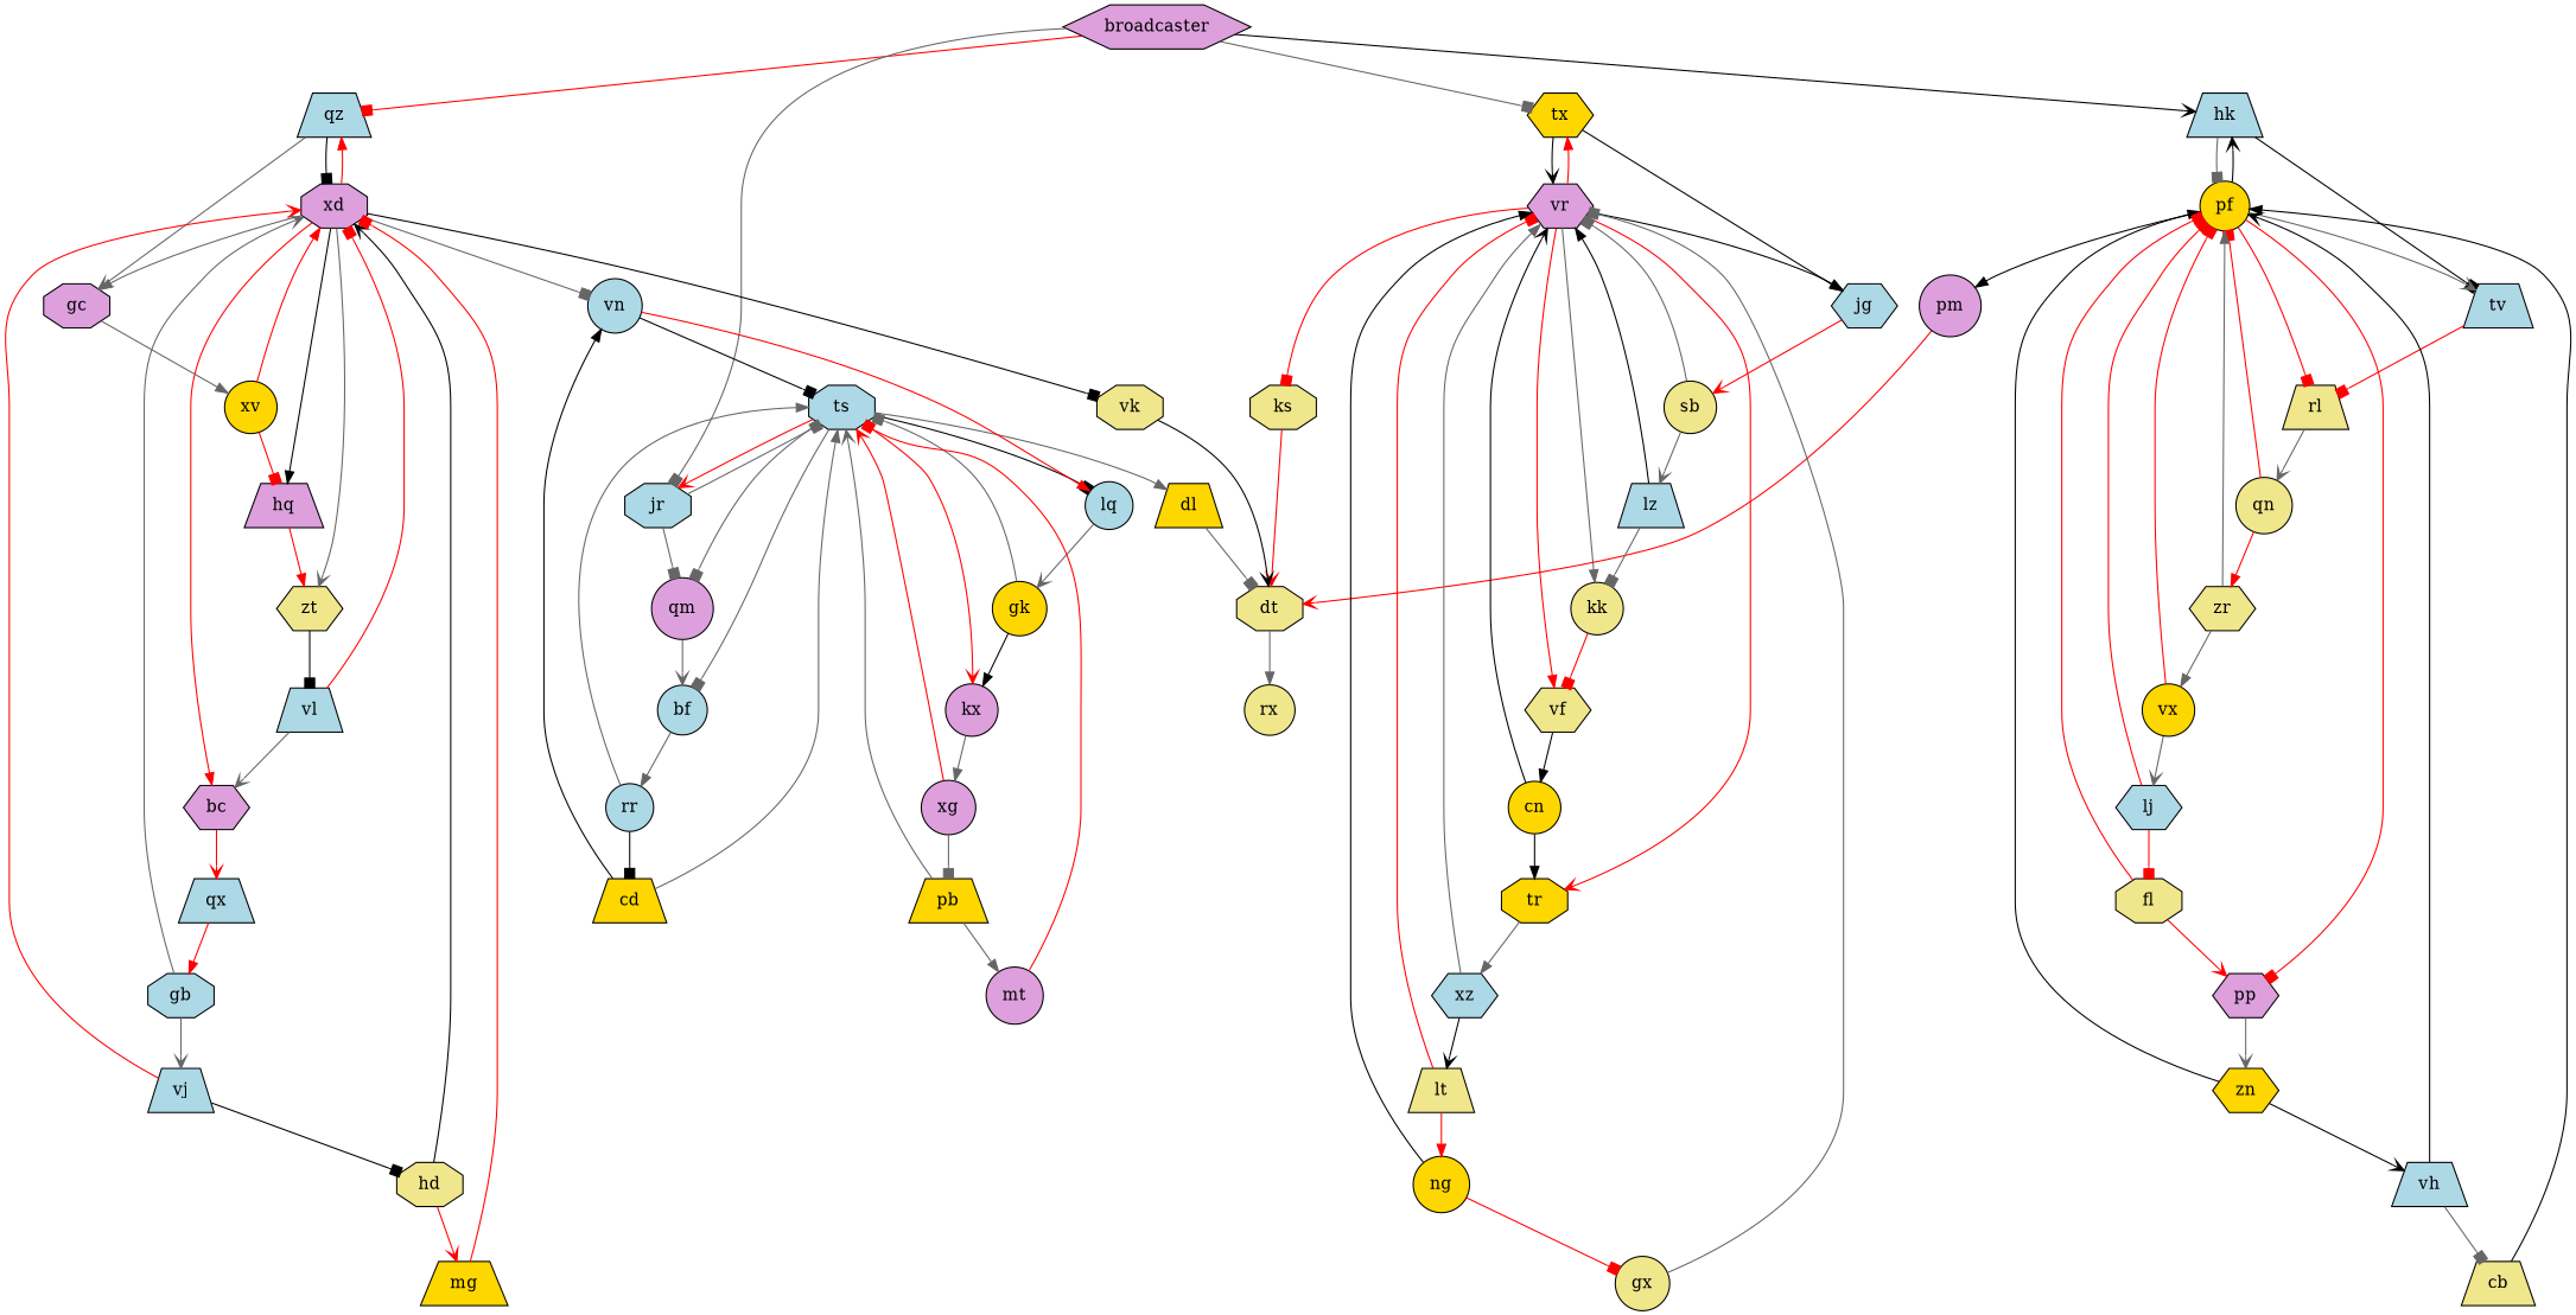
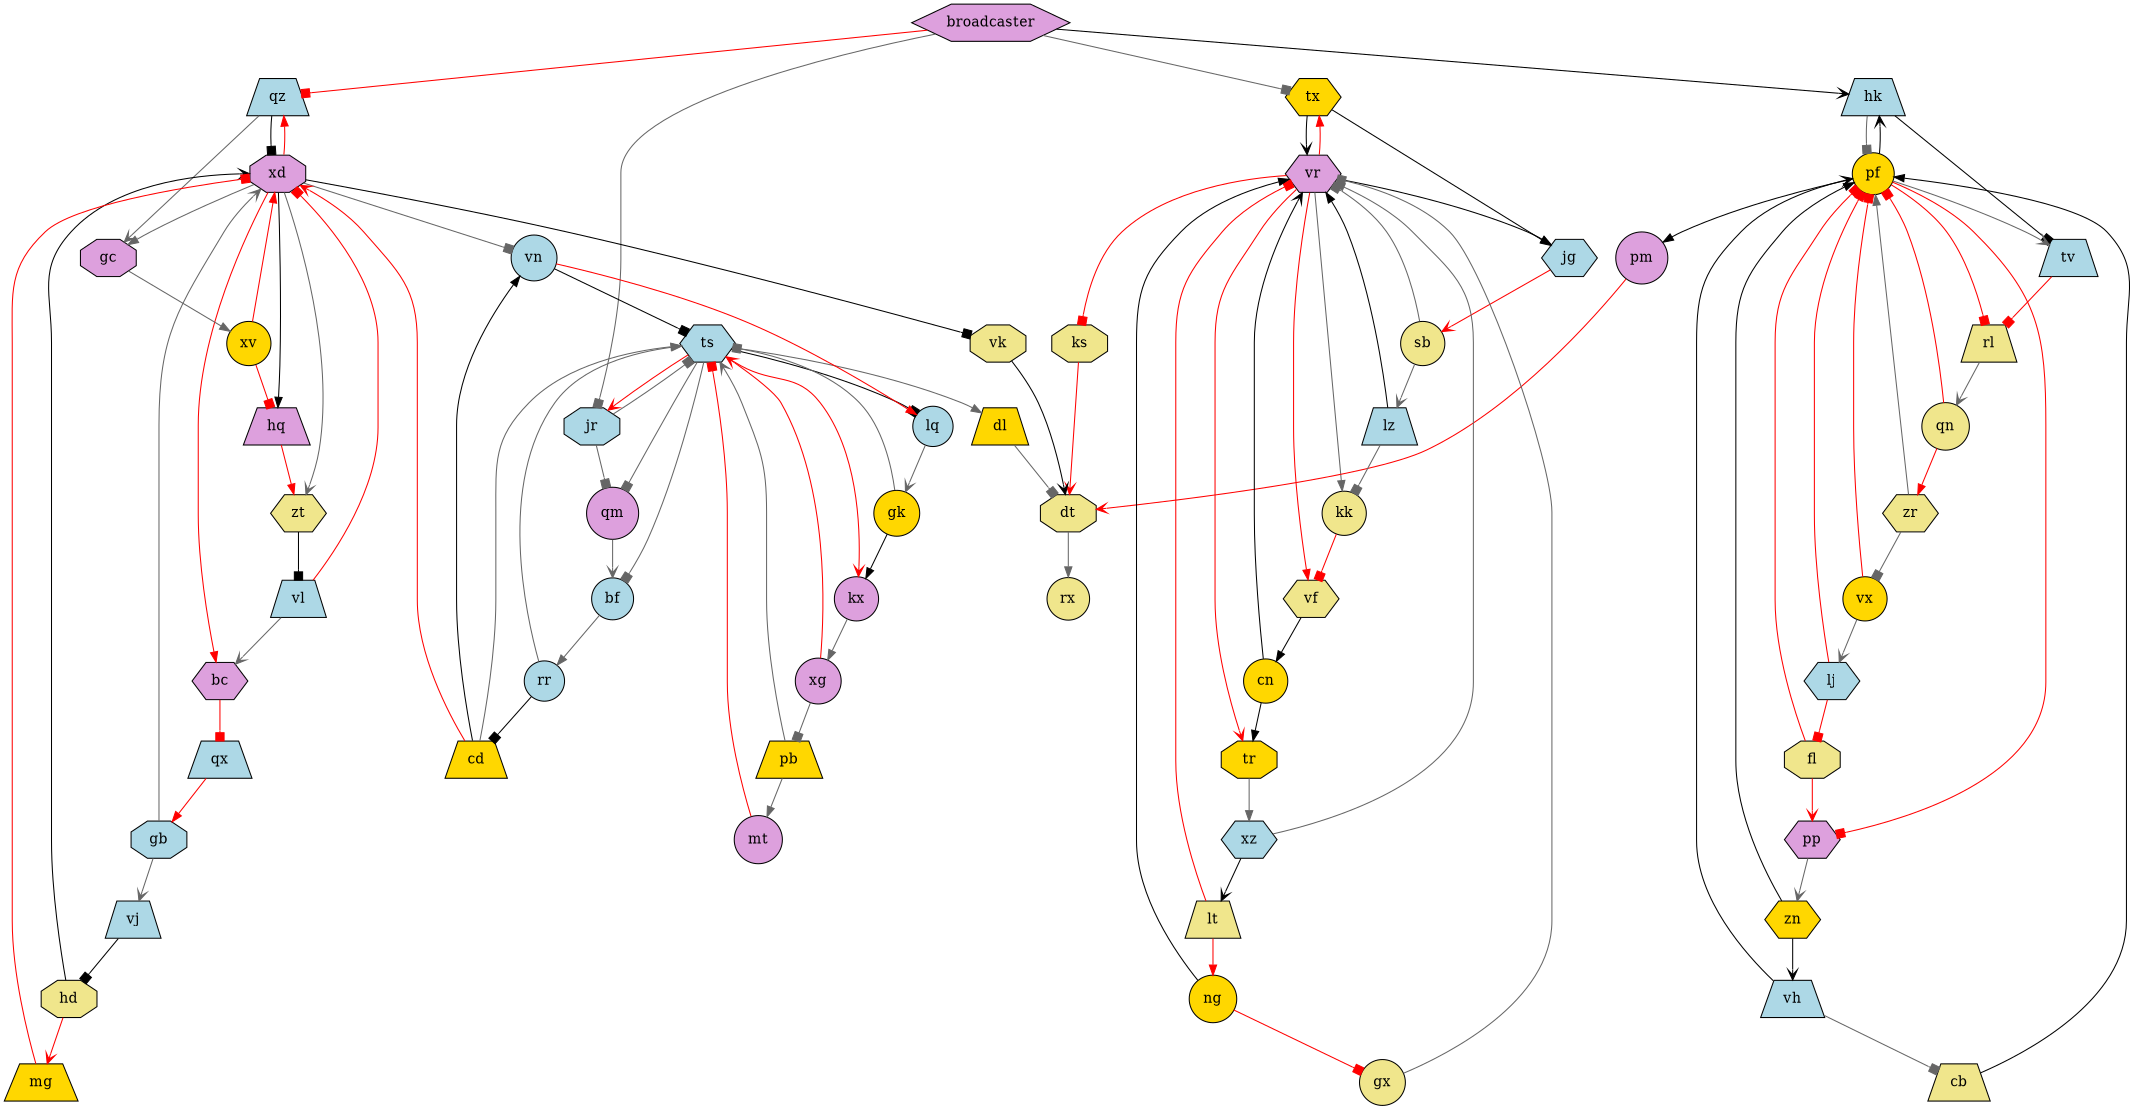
  digraph {
    node [fillcolor=lightblue shape=circle style=filled]
    edge [arrowhead=box color=gray40]
    broadcaster [fillcolor=plum shape=hexagon]
    qz [shape=trapezium]
    tx [fillcolor=gold shape=hexagon]
    jr [shape=octagon]
    hk [shape=trapezium]
    xd [fillcolor=plum shape=octagon]
    gc [fillcolor=plum shape=octagon]
    vr [fillcolor=plum shape=hexagon]
    jg [shape=hexagon]
-   ts [shape=octagon]
+   ts [shape=hexagon]
    qm [fillcolor=plum]
    pf [fillcolor=gold]
    tv [shape=trapezium]
    ks [fillcolor=khaki shape=octagon]
    dt [fillcolor=khaki shape=octagon]
    rx [fillcolor=khaki]
    vk [fillcolor=khaki shape=octagon]
    zt [fillcolor=khaki shape=hexagon]
    bc [fillcolor=plum shape=hexagon]
    hq [fillcolor=plum shape=trapezium]
    vn
    vl [shape=trapezium]
    qx [shape=trapezium]
    gb [shape=octagon]
    xv [fillcolor=gold]
    pm [fillcolor=plum]
    kk [fillcolor=khaki]
    tr [fillcolor=gold shape=octagon]
    vf [fillcolor=khaki shape=hexagon]
    sb [fillcolor=khaki]
    xz [shape=hexagon]
    cn [fillcolor=gold]
    dl [fillcolor=gold shape=trapezium]
    rl [fillcolor=khaki shape=trapezium]
    pp [fillcolor=plum shape=hexagon]
    qn [fillcolor=khaki]
    zn [fillcolor=gold shape=hexagon]
    lq
    bf
    kx [fillcolor=plum]
    gk [fillcolor=gold]
    rr
    xg [fillcolor=plum]
    pb [fillcolor=gold shape=trapezium]
    mt [fillcolor=plum]
    vj [shape=trapezium]
    hd [fillcolor=khaki shape=octagon]
    mg [fillcolor=gold shape=trapezium]
    zr [fillcolor=khaki shape=hexagon]
    vx [fillcolor=gold]
    cd [fillcolor=gold shape=trapezium]
    vh [shape=trapezium]
    cb [fillcolor=khaki shape=trapezium]
    lz [shape=trapezium]
    gx [fillcolor=khaki]
    lj [shape=hexagon]
    fl [fillcolor=khaki shape=octagon]
    lt [fillcolor=khaki shape=trapezium]
    ng [fillcolor=gold]
    broadcaster -> qz [color=red]
    broadcaster -> tx
    broadcaster -> jr
    broadcaster -> hk [arrowhead=vee color=black]
    qz -> xd [color=black]
    qz -> gc [arrowhead=vee]
    tx -> vr [arrowhead=vee color=black]
    tx -> jg [arrowhead=normal color=black]
    jr -> ts
    jr -> qm
    hk -> pf
    hk -> tv [color=black]
    xd -> qz [arrowhead=normal color=red]
    xd -> gc [arrowhead=normal]
    xd -> vk [color=black]
    xd -> zt [arrowhead=vee]
    xd -> bc [arrowhead=normal color=red]
    xd -> hq [arrowhead=normal color=black]
    xd -> vn
    gc -> xv [arrowhead=normal]
    vr -> tx [arrowhead=normal color=red]
    vr -> jg [arrowhead=normal color=black]
    vr -> ks [color=red]
    vr -> kk [arrowhead=normal]
    vr -> tr [arrowhead=vee color=red]
    vr -> vf [arrowhead=normal color=red]
    jg -> sb [arrowhead=vee color=red]
    ts -> jr [arrowhead=vee color=red]
    ts -> qm
    ts -> dl [arrowhead=normal]
    ts -> lq [color=black]
    ts -> bf
    ts -> kx [arrowhead=vee color=red]
    qm -> bf [arrowhead=vee]
    pf -> hk [arrowhead=vee color=black]
    pf -> tv [arrowhead=vee]
    pf -> pm [arrowhead=normal color=black]
    pf -> rl [color=red]
    pf -> pp [color=red]
    tv -> rl [color=red]
    ks -> dt [arrowhead=vee color=red]
    dt -> rx [arrowhead=normal]
    vk -> dt [arrowhead=vee color=black]
    zt -> vl [color=black]
-   bc -> qx [arrowhead=vee color=red]
+   bc -> qx [color=red]
    hq -> zt [arrowhead=normal color=red]
    vn -> ts [color=black]
    vn -> lq [arrowhead=normal color=red]
    vl -> xd [color=red]
    vl -> bc [arrowhead=vee]
    qx -> gb [arrowhead=normal color=red]
    gb -> xd [arrowhead=vee]
    gb -> vj [arrowhead=vee]
    xv -> xd [arrowhead=normal color=red]
    xv -> hq [color=red]
    pm -> dt [arrowhead=vee color=red]
    kk -> vf [color=red]
    tr -> xz [arrowhead=normal]
    vf -> cn [arrowhead=normal color=black]
    sb -> vr
    sb -> lz [arrowhead=vee]
    xz -> vr [arrowhead=normal]
    xz -> lt [arrowhead=vee color=black]
    cn -> vr [arrowhead=vee color=black]
    cn -> tr [arrowhead=normal color=black]
    dl -> dt
    rl -> qn [arrowhead=vee]
    pp -> zn [arrowhead=vee]
    qn -> pf [color=red]
    qn -> zr [arrowhead=normal color=red]
    zn -> pf [arrowhead=normal color=black]
    zn -> vh [arrowhead=vee color=black]
    lq -> gk [arrowhead=vee]
    bf -> rr [arrowhead=normal]
    kx -> xg [arrowhead=normal]
    gk -> ts
    gk -> kx [arrowhead=normal color=black]
    rr -> ts [arrowhead=normal]
    rr -> cd [color=black]
    xg -> ts [arrowhead=vee color=red]
    xg -> pb
    pb -> ts [arrowhead=vee]
    pb -> mt [arrowhead=normal]
    mt -> ts [color=red]
-   vj -> xd [arrowhead=vee color=red]
+   cd -> xd [arrowhead=vee color=red]
    vj -> hd [color=black]
    hd -> xd [arrowhead=vee color=black]
    hd -> mg [arrowhead=vee color=red]
    mg -> xd [color=red]
    zr -> pf [arrowhead=normal]
-   zr -> vx [arrowhead=normal]
+   zr -> vx
    vx -> pf [color=red]
    vx -> lj [arrowhead=vee]
    cd -> ts [arrowhead=normal]
    cd -> vn [arrowhead=normal color=black]
    vh -> pf [arrowhead=vee color=black]
    vh -> cb
    cb -> pf [arrowhead=normal color=black]
    lz -> vr [arrowhead=normal color=black]
    lz -> kk
    gx -> vr
    lj -> pf [color=red]
    lj -> fl [color=red]
    fl -> pf [color=red]
    fl -> pp [arrowhead=vee color=red]
    lt -> vr [color=red]
    lt -> ng [arrowhead=normal color=red]
    ng -> vr [arrowhead=normal color=black]
    ng -> gx [color=red]
  }
